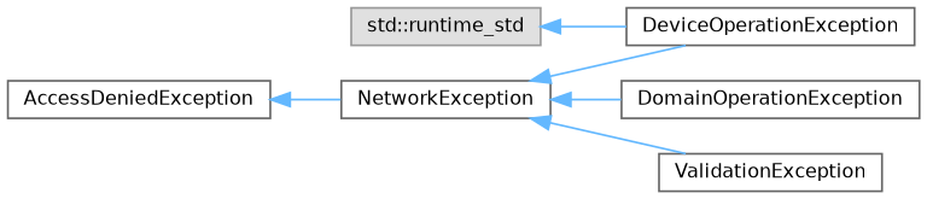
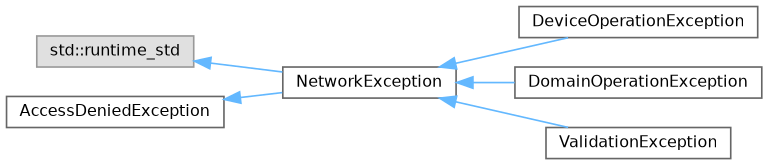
  digraph {
    rankdir=LR
    node [color=grey40 fillcolor=white fontname=Helvetica fontsize=10 shape=box style=filled]
    edge [color=steelblue1 dir=back fontname=Helvetica fontsize=10 labelfontname=Helvetica labelfontsize=10 style=solid]
    n1 [color=grey60 fillcolor="#E0E0E0" height=0.2 label="std::runtime_std" width=0.4]
    n2 [height=0.2 label=NetworkException width=0.4]
    n3 [height=0.2 label=DeviceOperationException width=0.4]
    n4 [height=0.2 label=DomainOperationException width=0.4]
    n5 [height=0.2 label=ValidationException width=0.4]
    n6 [height=0.2 label=AccessDeniedException width=0.4]
-   n1 -> n3
+   n1 -> n2
    n2 -> n3
    n2 -> n4
    n2 -> n5
    n6 -> n2
  }
